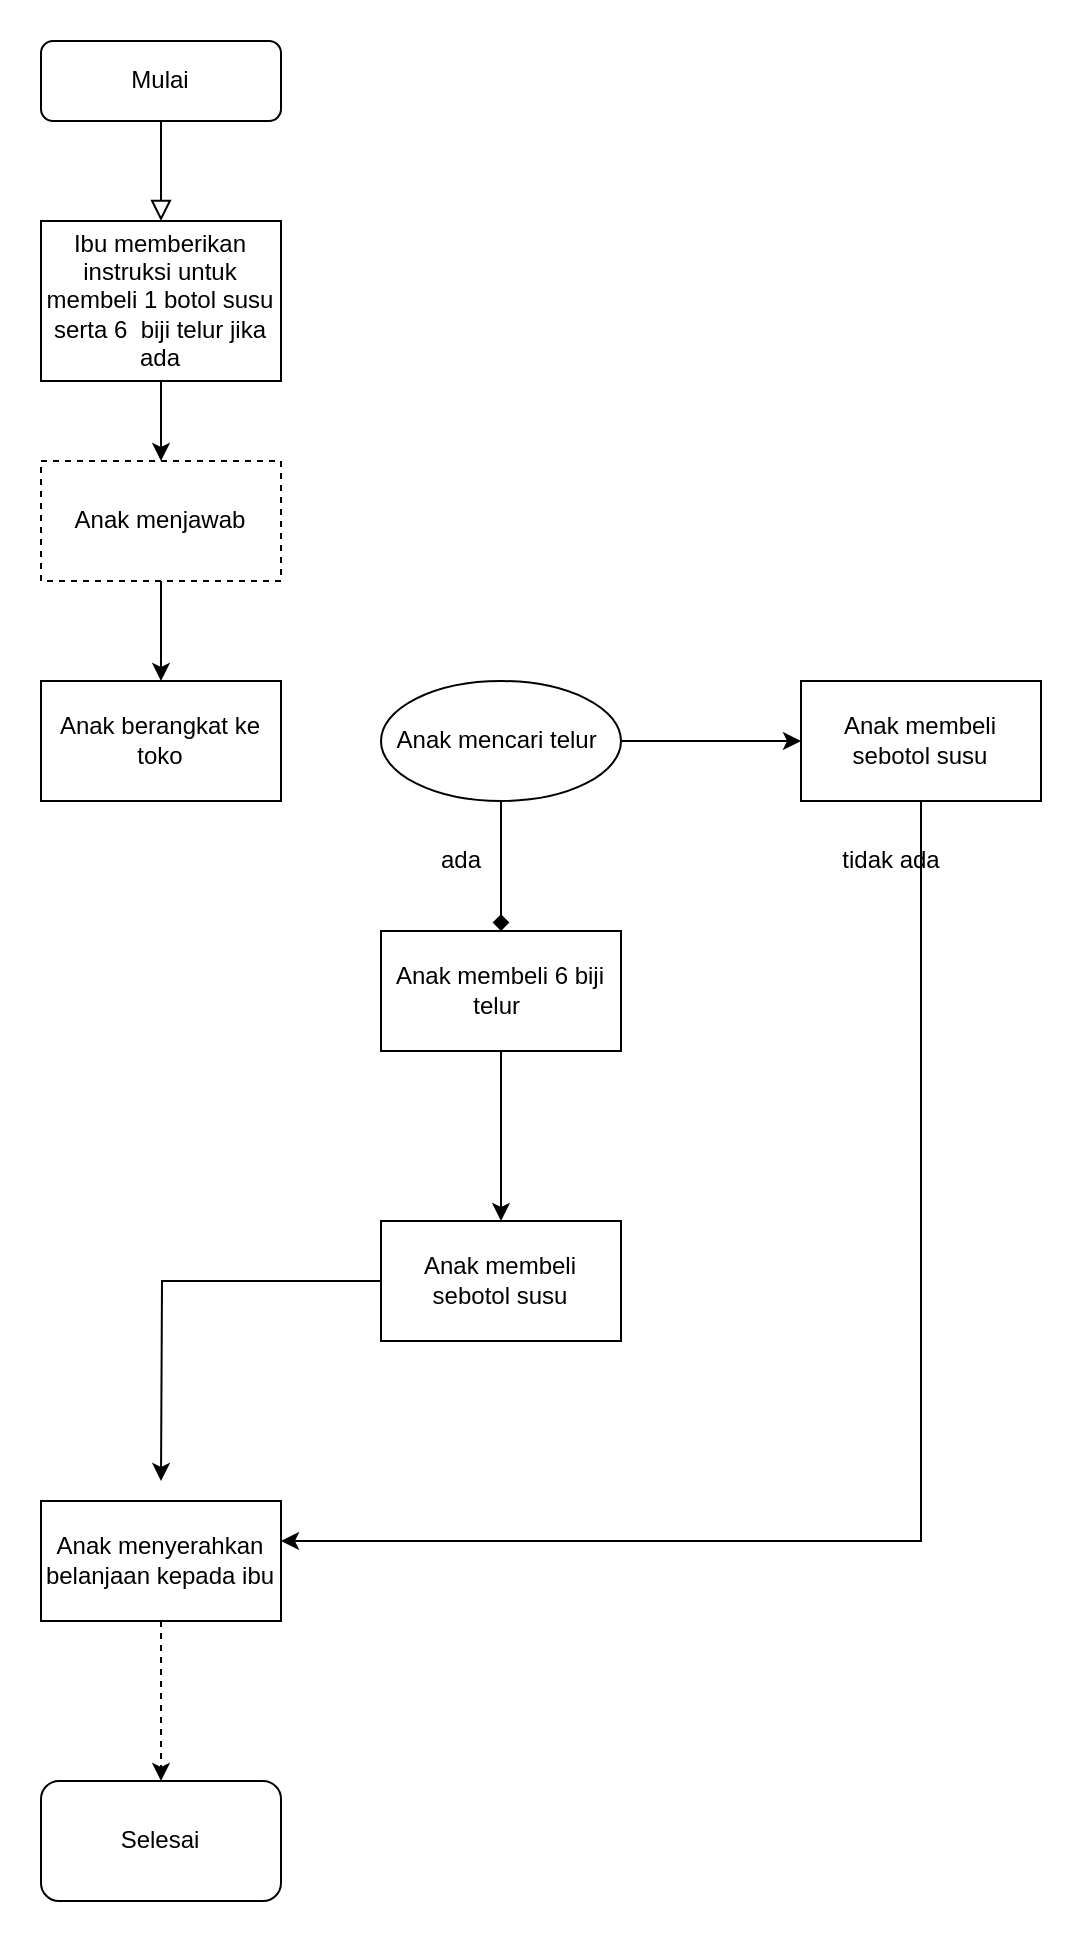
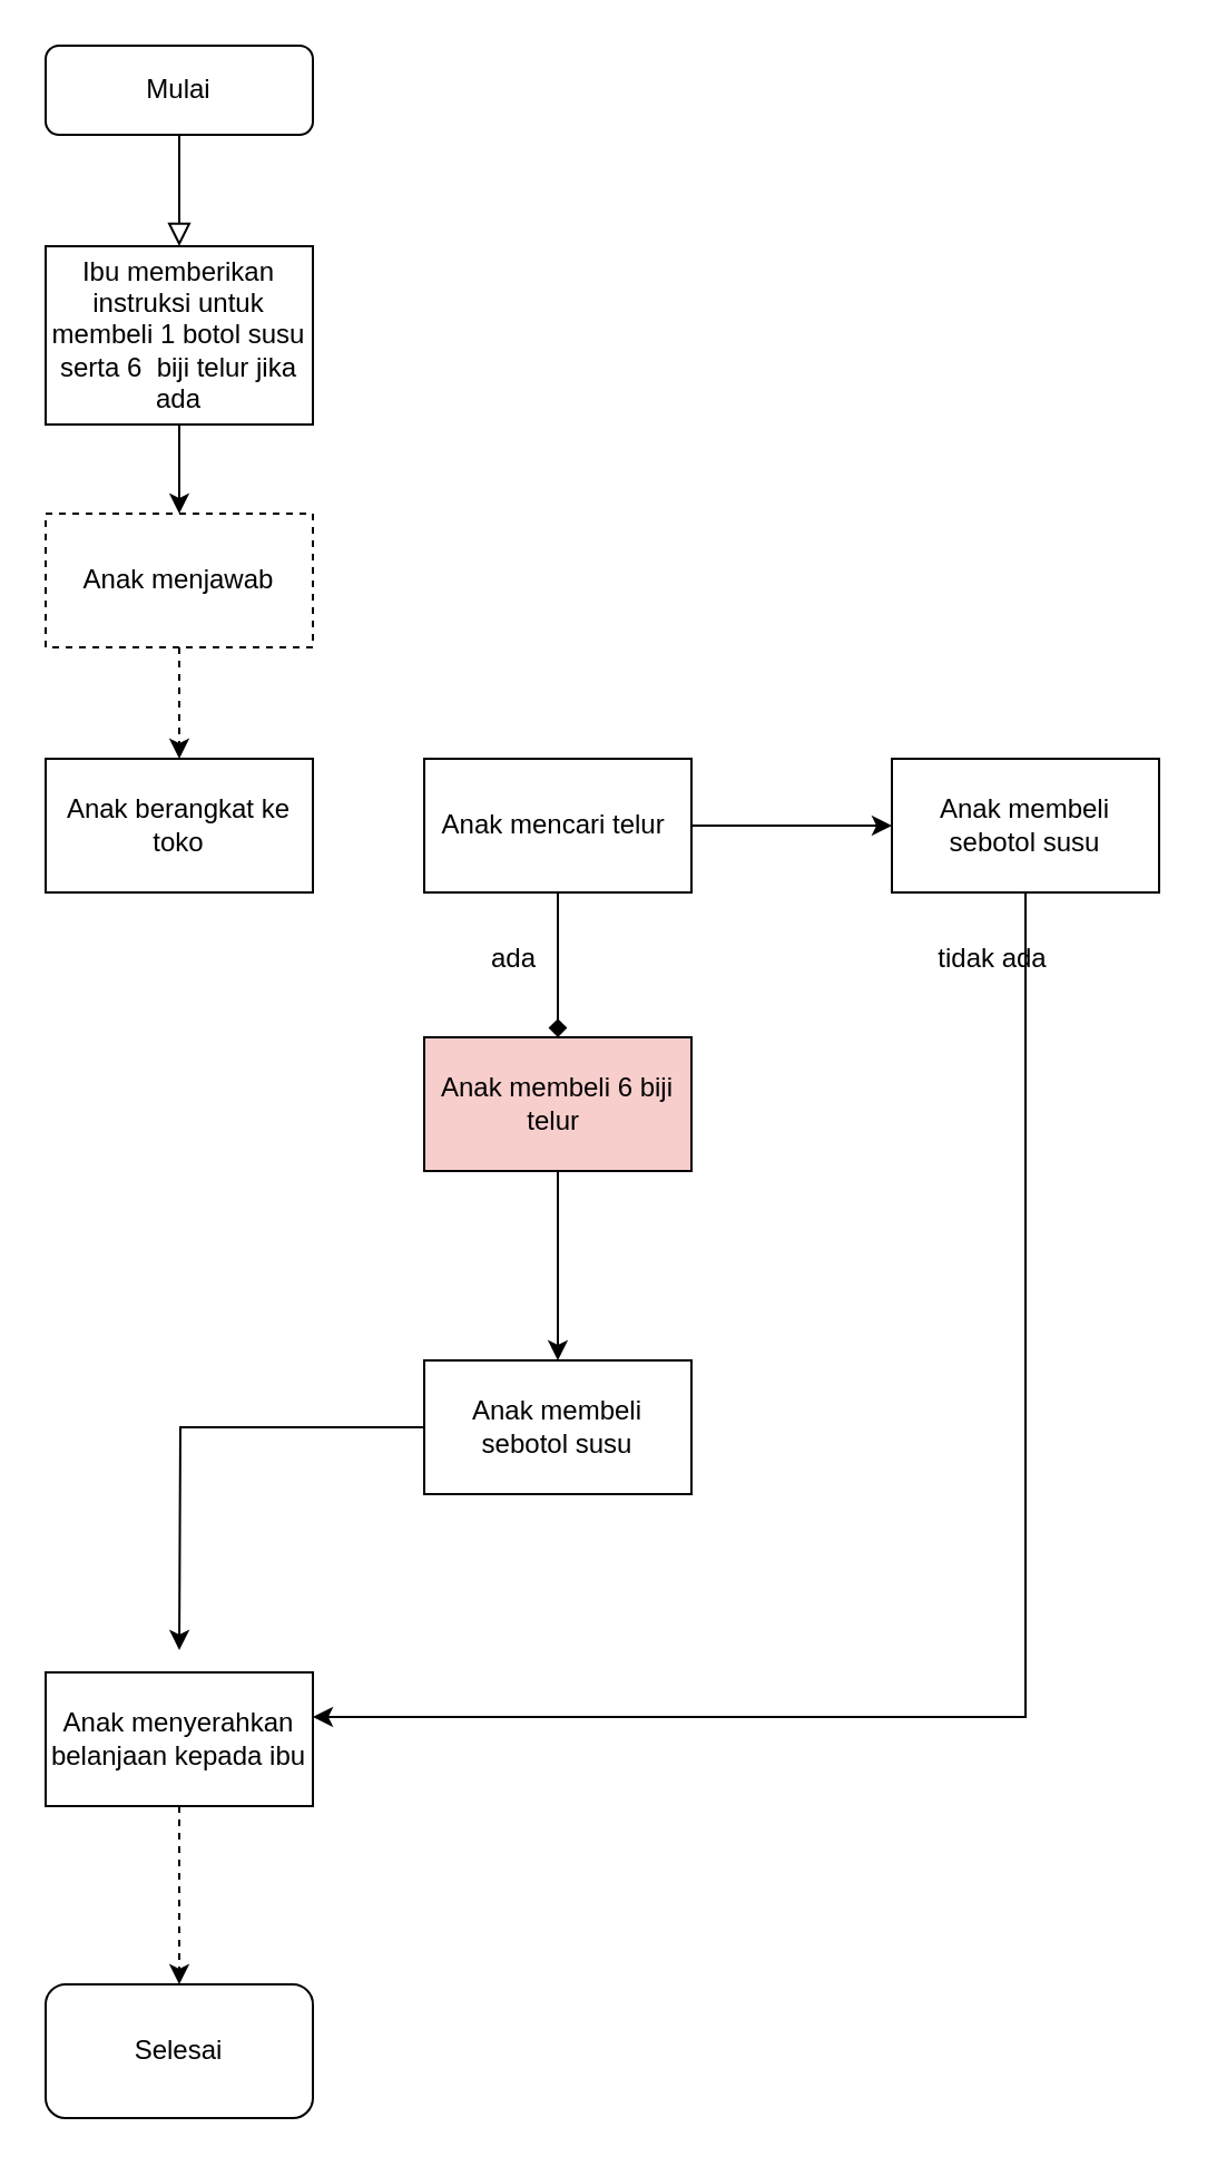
  <mxCell id="0" />
  <mxCell id="1" parent="0" />
  <mxCell id="2" value="" style="rounded=0;html=1;jettySize=auto;orthogonalLoop=1;fontSize=11;endArrow=block;endFill=0;endSize=8;strokeWidth=1;shadow=0;labelBackgroundColor=none;edgeStyle=orthogonalEdgeStyle;" parent="1" source="3" edge="1"><mxGeometry relative="1" as="geometry"><mxPoint x="80" y="110" as="targetPoint" /></mxGeometry></mxCell>
  <mxCell id="3" value="Mulai" style="rounded=1;whiteSpace=wrap;html=1;fontSize=12;glass=0;strokeWidth=1;shadow=0;" parent="1" vertex="1"><mxGeometry x="20" y="20" width="120" height="40" as="geometry" /></mxCell>
  <mxCell id="4" value="" style="edgeStyle=orthogonalEdgeStyle;rounded=0;orthogonalLoop=1;jettySize=auto;html=1;" parent="1" source="5" target="7" edge="1"><mxGeometry relative="1" as="geometry" /></mxCell>
  <mxCell id="5" value="Ibu memberikan instruksi untuk membeli 1 botol susu serta 6&amp;nbsp; biji telur jika ada" style="rounded=0;whiteSpace=wrap;html=1;" parent="1" vertex="1"><mxGeometry x="20" y="110" width="120" height="80" as="geometry" /></mxCell>
- <mxCell id="6" value="" style="edgeStyle=orthogonalEdgeStyle;rounded=0;orthogonalLoop=1;jettySize=auto;html=1;" edge="1" parent="1" source="7" target="8"><mxGeometry relative="1" as="geometry" /></mxCell>
+ <mxCell id="6" value="" style="edgeStyle=orthogonalEdgeStyle;rounded=0;orthogonalLoop=1;jettySize=auto;html=1;dashed=1;" edge="1" parent="1" source="7" target="8"><mxGeometry relative="1" as="geometry" /></mxCell>
  <mxCell id="7" value="Anak menjawab" style="rounded=0;whiteSpace=wrap;html=1;dashed=1;" parent="1" vertex="1"><mxGeometry x="20" y="230" width="120" height="60" as="geometry" /></mxCell>
  <mxCell id="8" value="Anak berangkat ke toko" style="rounded=0;whiteSpace=wrap;html=1;" vertex="1" parent="1"><mxGeometry x="20" y="340" width="120" height="60" as="geometry" /></mxCell>
  <mxCell id="9" value="" style="edgeStyle=orthogonalEdgeStyle;rounded=0;orthogonalLoop=1;jettySize=auto;html=1;endArrow=diamond;" edge="1" parent="1" source="11" target="13"><mxGeometry relative="1" as="geometry" /></mxCell>
  <mxCell id="10" value="" style="edgeStyle=orthogonalEdgeStyle;rounded=0;orthogonalLoop=1;jettySize=auto;html=1;" edge="1" parent="1" source="11" target="15"><mxGeometry relative="1" as="geometry" /></mxCell>
- <mxCell id="11" value="Anak mencari telur&amp;nbsp;" style="ellipse;whiteSpace=wrap;html=1;" vertex="1" parent="1"><mxGeometry x="190" y="340" width="120" height="60" as="geometry" /></mxCell>
+ <mxCell id="11" value="Anak mencari telur&amp;nbsp;" style="rounded=0;whiteSpace=wrap;html=1;" vertex="1" parent="1"><mxGeometry x="190" y="340" width="120" height="60" as="geometry" /></mxCell>
  <mxCell id="12" value="" style="edgeStyle=orthogonalEdgeStyle;rounded=0;orthogonalLoop=1;jettySize=auto;html=1;" edge="1" parent="1" source="13" target="18"><mxGeometry relative="1" as="geometry" /></mxCell>
- <mxCell id="13" value="Anak membeli 6 biji telur&amp;nbsp;" style="rounded=0;whiteSpace=wrap;html=1;" vertex="1" parent="1"><mxGeometry x="190" y="465" width="120" height="60" as="geometry" /></mxCell>
+ <mxCell id="13" value="Anak membeli 6 biji telur&amp;nbsp;" style="rounded=0;whiteSpace=wrap;html=1;fillColor=#f8cecc;" vertex="1" parent="1"><mxGeometry x="190" y="465" width="120" height="60" as="geometry" /></mxCell>
  <mxCell id="14" value="ada" style="text;html=1;align=center;verticalAlign=middle;resizable=0;points=[];autosize=1;strokeColor=none;fillColor=none;" vertex="1" parent="1"><mxGeometry x="210" y="415" width="40" height="30" as="geometry" /></mxCell>
  <mxCell id="15" value="Anak membeli sebotol susu" style="rounded=0;whiteSpace=wrap;html=1;" vertex="1" parent="1"><mxGeometry x="400" y="340" width="120" height="60" as="geometry" /></mxCell>
  <mxCell id="16" value="tidak ada" style="text;html=1;align=center;verticalAlign=middle;resizable=0;points=[];autosize=1;strokeColor=none;fillColor=none;" vertex="1" parent="1"><mxGeometry x="410" y="415" width="70" height="30" as="geometry" /></mxCell>
  <mxCell id="17" value="" style="edgeStyle=orthogonalEdgeStyle;rounded=0;orthogonalLoop=1;jettySize=auto;html=1;entryX=0.5;entryY=0;entryDx=0;entryDy=0;" edge="1" parent="1" source="18"><mxGeometry relative="1" as="geometry"><mxPoint x="80" y="740" as="targetPoint" /></mxGeometry></mxCell>
  <mxCell id="18" value="Anak membeli sebotol susu" style="rounded=0;whiteSpace=wrap;html=1;" vertex="1" parent="1"><mxGeometry x="190" y="610" width="120" height="60" as="geometry" /></mxCell>
  <mxCell id="19" value="" style="rounded=0;orthogonalLoop=1;jettySize=auto;html=1;entryX=1;entryY=0.5;entryDx=0;entryDy=0;" edge="1" parent="1" source="15"><mxGeometry relative="1" as="geometry"><mxPoint x="140" y="770" as="targetPoint" /><Array as="points"><mxPoint x="460" y="770" /></Array></mxGeometry></mxCell>
  <mxCell id="20" value="" style="edgeStyle=orthogonalEdgeStyle;rounded=0;orthogonalLoop=1;jettySize=auto;html=1;dashed=1;" edge="1" parent="1" source="21" target="22"><mxGeometry relative="1" as="geometry" /></mxCell>
  <mxCell id="21" value="Anak menyerahkan belanjaan kepada ibu" style="rounded=0;whiteSpace=wrap;html=1;" vertex="1" parent="1"><mxGeometry x="20" y="750" width="120" height="60" as="geometry" /></mxCell>
  <mxCell id="22" value="Selesai" style="rounded=1;whiteSpace=wrap;html=1;" vertex="1" parent="1"><mxGeometry x="20" y="890" width="120" height="60" as="geometry" /></mxCell>
